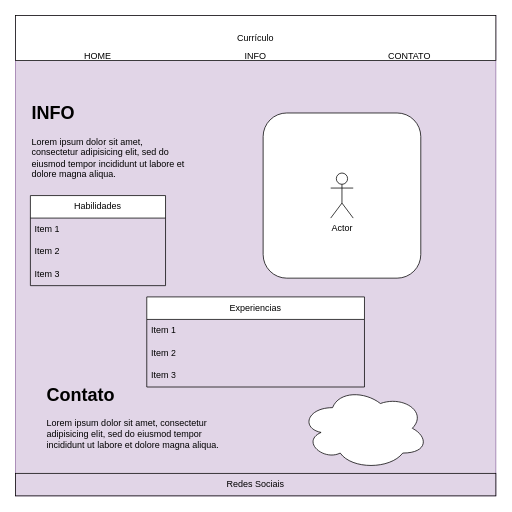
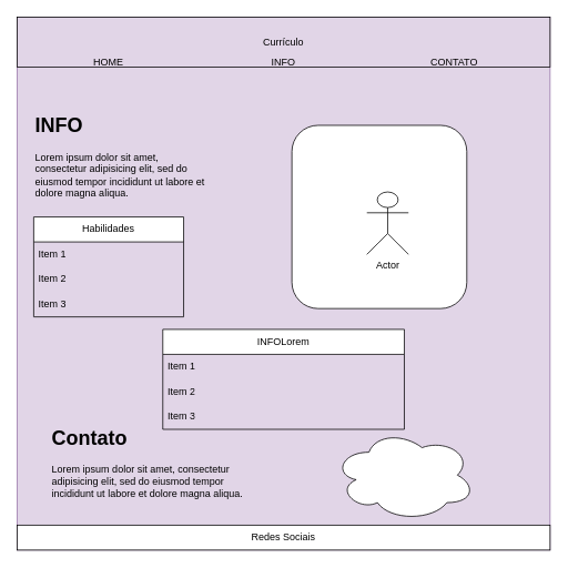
  <mxCell id="0" />
  <mxCell id="1" parent="0" />
  <mxCell id="2" value="" style="whiteSpace=wrap;html=1;aspect=fixed;fillColor=#e1d5e7;strokeColor=#9673a6;" vertex="1" parent="1"><mxGeometry x="20" y="20" width="640" height="640" as="geometry" /></mxCell>
- <mxCell id="3" value="Currículo" style="rounded=0;whiteSpace=wrap;html=1;" vertex="1" parent="1"><mxGeometry x="20" y="20" width="640" height="60" as="geometry" /></mxCell>
+ <mxCell id="3" value="Currículo" style="rounded=0;whiteSpace=wrap;html=1;fillColor=#e1d5e7;" vertex="1" parent="1"><mxGeometry x="20" y="20" width="640" height="60" as="geometry" /></mxCell>
  <mxCell id="4" value="&lt;h1 style=&quot;margin-top: 0px;&quot;&gt;INFO&lt;/h1&gt;&lt;p&gt;Lorem ipsum dolor sit amet, consectetur adipisicing elit, sed do eiusmod tempor incididunt ut labore et dolore magna aliqua.&lt;/p&gt;" style="text;html=1;whiteSpace=wrap;overflow=hidden;rounded=0;" vertex="1" parent="1"><mxGeometry x="40" y="130" width="210" height="120" as="geometry" /></mxCell>
  <mxCell id="5" value="" style="rounded=1;whiteSpace=wrap;html=1;" vertex="1" parent="1"><mxGeometry x="350" y="150" width="210" height="220" as="geometry" /></mxCell>
- <mxCell id="6" value="Actor" style="shape=umlActor;verticalLabelPosition=bottom;verticalAlign=top;html=1;outlineConnect=0;" vertex="1" parent="1"><mxGeometry x="440" y="230" width="30" height="60" as="geometry" /></mxCell>
- <mxCell id="7" value="Redes Sociais" style="rounded=0;whiteSpace=wrap;html=1;fillColor=#e1d5e7;" vertex="1" parent="1"><mxGeometry x="20" y="630" width="640" height="30" as="geometry" /></mxCell>
+ <mxCell id="6" value="Actor" style="shape=umlActor;verticalLabelPosition=bottom;verticalAlign=top;html=1;outlineConnect=0;" vertex="1" parent="1"><mxGeometry x="440" y="230" width="50" height="75" as="geometry" /></mxCell>
+ <mxCell id="7" value="Redes Sociais" style="rounded=0;whiteSpace=wrap;html=1;" vertex="1" parent="1"><mxGeometry x="20" y="630" width="640" height="30" as="geometry" /></mxCell>
  <mxCell id="8" value="Habilidades" style="swimlane;fontStyle=0;childLayout=stackLayout;horizontal=1;startSize=30;horizontalStack=0;resizeParent=1;resizeParentMax=0;resizeLast=0;collapsible=1;marginBottom=0;whiteSpace=wrap;html=1;" vertex="1" parent="1"><mxGeometry x="40" y="260" width="180" height="120" as="geometry" /></mxCell>
  <mxCell id="9" value="Item 1" style="text;strokeColor=none;fillColor=none;align=left;verticalAlign=middle;spacingLeft=4;spacingRight=4;overflow=hidden;points=[[0,0.5],[1,0.5]];portConstraint=eastwest;rotatable=0;whiteSpace=wrap;html=1;" vertex="1" parent="8"><mxGeometry y="30" width="180" height="30" as="geometry" /></mxCell>
  <mxCell id="10" value="Item 2" style="text;strokeColor=none;fillColor=none;align=left;verticalAlign=middle;spacingLeft=4;spacingRight=4;overflow=hidden;points=[[0,0.5],[1,0.5]];portConstraint=eastwest;rotatable=0;whiteSpace=wrap;html=1;" vertex="1" parent="8"><mxGeometry y="60" width="180" height="30" as="geometry" /></mxCell>
  <mxCell id="11" value="Item 3" style="text;strokeColor=none;fillColor=none;align=left;verticalAlign=middle;spacingLeft=4;spacingRight=4;overflow=hidden;points=[[0,0.5],[1,0.5]];portConstraint=eastwest;rotatable=0;whiteSpace=wrap;html=1;" vertex="1" parent="8"><mxGeometry y="90" width="180" height="30" as="geometry" /></mxCell>
  <mxCell id="12" value="" style="ellipse;shape=cloud;whiteSpace=wrap;html=1;" vertex="1" parent="1"><mxGeometry x="400" y="515" width="170" height="110" as="geometry" /></mxCell>
  <mxCell id="13" value="&lt;h1 style=&quot;margin-top: 0px;&quot;&gt;Contato&lt;/h1&gt;&lt;p&gt;Lorem ipsum dolor sit amet, consectetur adipisicing elit, sed do eiusmod tempor incididunt ut labore et dolore magna aliqua.&lt;/p&gt;" style="text;html=1;whiteSpace=wrap;overflow=hidden;rounded=0;" vertex="1" parent="1"><mxGeometry x="60" y="505" width="260" height="120" as="geometry" /></mxCell>
- <mxCell id="14" value="Experiencias" style="swimlane;fontStyle=0;childLayout=stackLayout;horizontal=1;startSize=30;horizontalStack=0;resizeParent=1;resizeParentMax=0;resizeLast=0;collapsible=1;marginBottom=0;whiteSpace=wrap;html=1;" vertex="1" parent="1"><mxGeometry x="195" y="395" width="290" height="120" as="geometry" /></mxCell>
+ <mxCell id="14" value="INFOLorem" style="swimlane;fontStyle=0;childLayout=stackLayout;horizontal=1;startSize=30;horizontalStack=0;resizeParent=1;resizeParentMax=0;resizeLast=0;collapsible=1;marginBottom=0;whiteSpace=wrap;html=1;" vertex="1" parent="1"><mxGeometry x="195" y="395" width="290" height="120" as="geometry" /></mxCell>
  <mxCell id="15" value="Item 1" style="text;strokeColor=none;fillColor=none;align=left;verticalAlign=middle;spacingLeft=4;spacingRight=4;overflow=hidden;points=[[0,0.5],[1,0.5]];portConstraint=eastwest;rotatable=0;whiteSpace=wrap;html=1;" vertex="1" parent="14"><mxGeometry y="30" width="290" height="30" as="geometry" /></mxCell>
  <mxCell id="16" value="Item 2" style="text;strokeColor=none;fillColor=none;align=left;verticalAlign=middle;spacingLeft=4;spacingRight=4;overflow=hidden;points=[[0,0.5],[1,0.5]];portConstraint=eastwest;rotatable=0;whiteSpace=wrap;html=1;" vertex="1" parent="14"><mxGeometry y="60" width="290" height="30" as="geometry" /></mxCell>
  <mxCell id="17" value="Item 3" style="text;strokeColor=none;fillColor=none;align=left;verticalAlign=middle;spacingLeft=4;spacingRight=4;overflow=hidden;points=[[0,0.5],[1,0.5]];portConstraint=eastwest;rotatable=0;whiteSpace=wrap;html=1;" vertex="1" parent="14"><mxGeometry y="90" width="290" height="30" as="geometry" /></mxCell>
  <mxCell id="18" value="HOME" style="text;html=1;align=center;verticalAlign=middle;whiteSpace=wrap;rounded=0;" vertex="1" parent="1"><mxGeometry x="100" y="60" width="60" height="30" as="geometry" /></mxCell>
  <mxCell id="19" value="INFO" style="text;html=1;align=center;verticalAlign=middle;whiteSpace=wrap;rounded=0;" vertex="1" parent="1"><mxGeometry x="310" y="60" width="60" height="30" as="geometry" /></mxCell>
  <mxCell id="20" value="CONTATO" style="text;html=1;align=center;verticalAlign=middle;whiteSpace=wrap;rounded=0;" vertex="1" parent="1"><mxGeometry x="520" y="65" width="50" height="20" as="geometry" /></mxCell>
